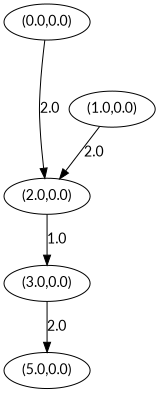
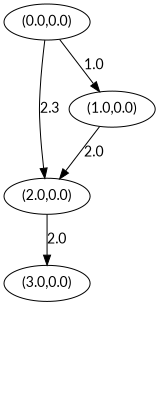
  digraph {
    fontname=Lato
    node [fontname=Lato]
    edge [fontname=Lato]
    n1 [label="(0.0,0.0)"]
    n2 [label="(2.0,0.0)"]
    n3 [label="(1.0,0.0)"]
    n4 [label="(3.0,0.0)"]
-   n5 [label="(5.0,0.0)"]
-   n1 -> n2 [label=2.0]
-   n2 -> n4 [label=1.0]
+   n1 -> n2 [label=2.3]
+   n1 -> n3 [label=1.0]
+   n2 -> n4 [label=2.0]
    n3 -> n2 [label=2.0]
-   n4 -> n5 [label=2.0]
  }
